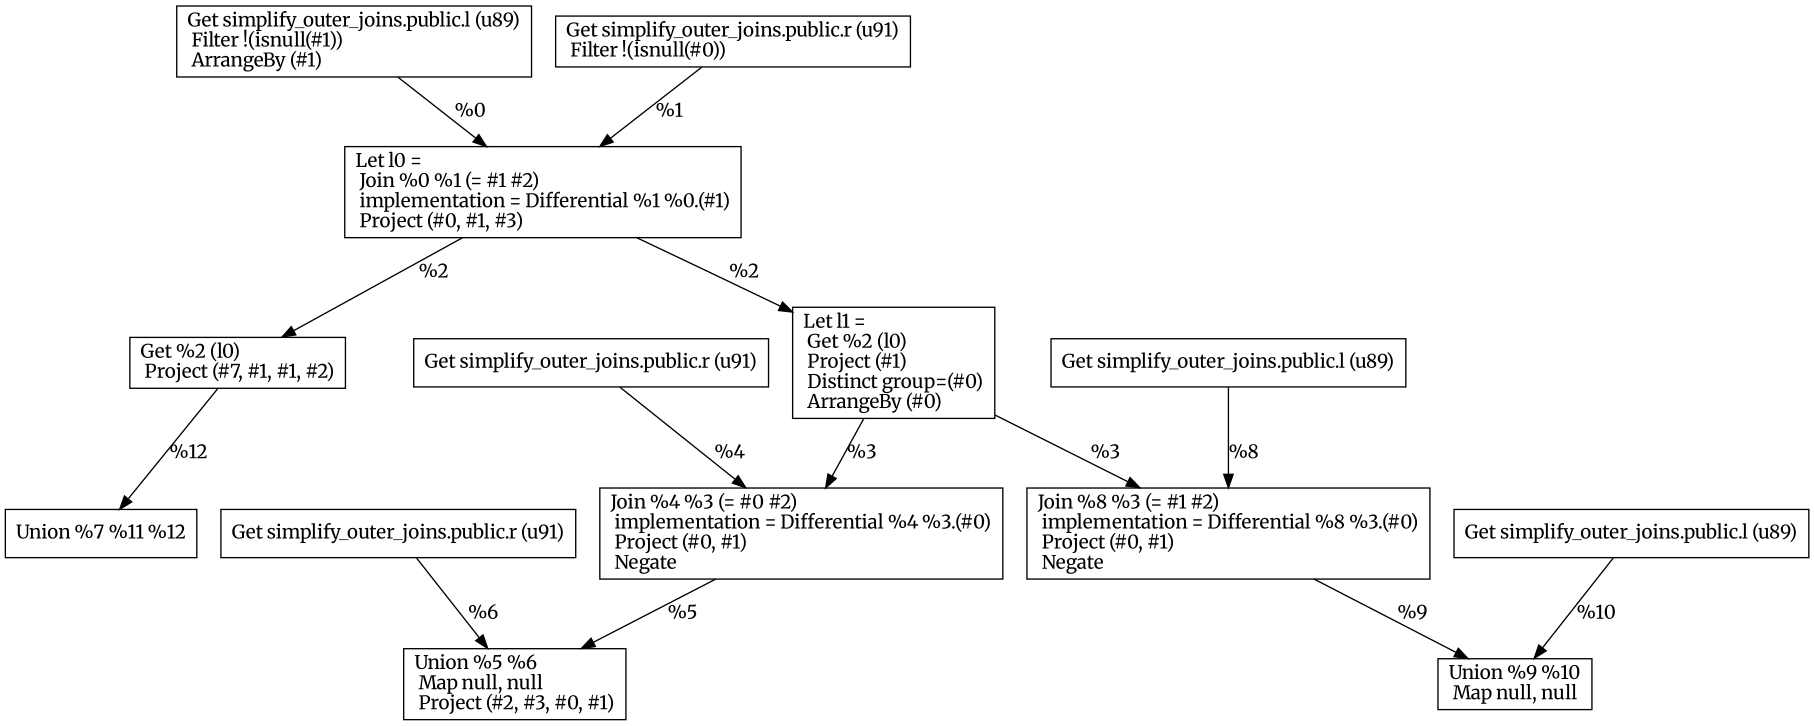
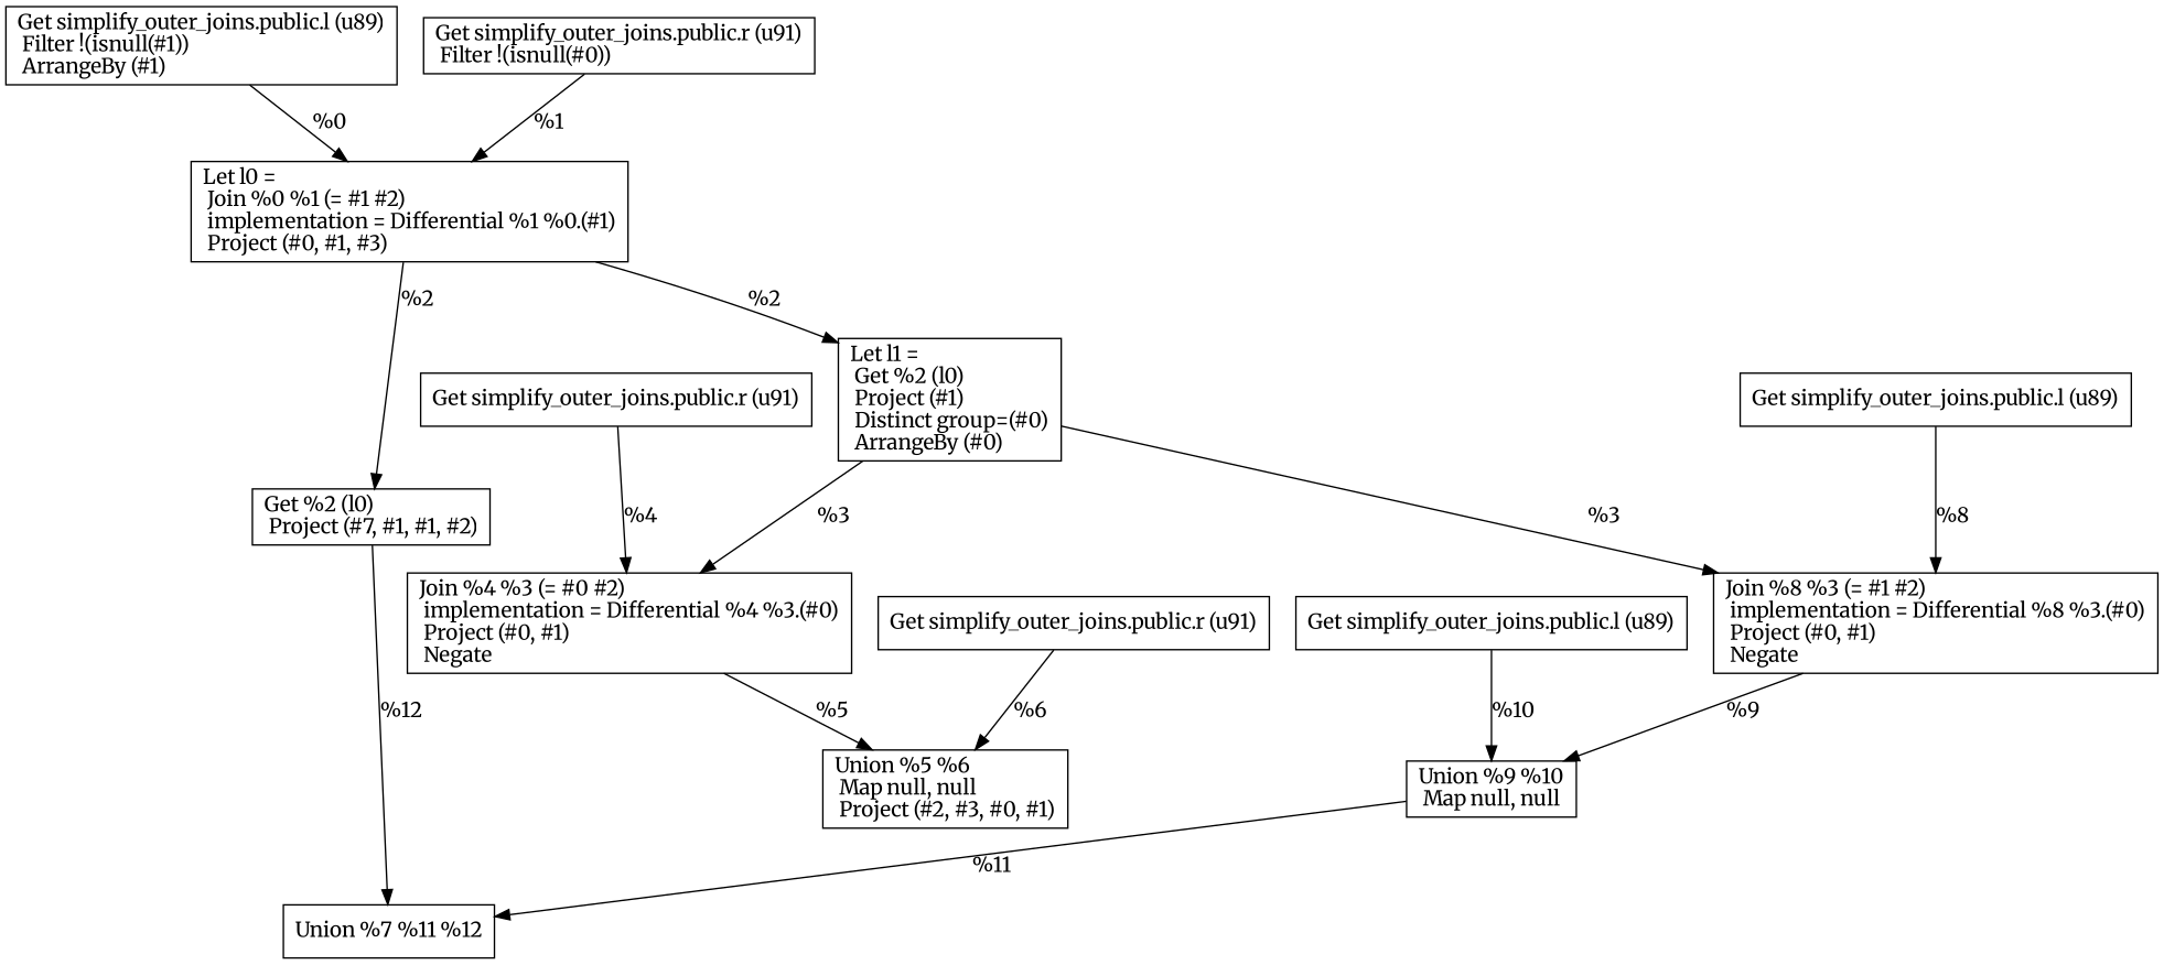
  digraph {
    fontname=Merriweather
    node [fontname=Merriweather shape=record]
    edge [fontname=Merriweather]
    n1 [label=" Get simplify_outer_joins.public.l (u89)\l Filter !(isnull(#1))\l ArrangeBy (#1)\l"]
    n2 [label="Let l0 =\l Join %0 %1 (= #1 #2)\l  implementation = Differential %1 %0.(#1)\l Project (#0, #1, #3)\l"]
    n3 [label="Let l1 =\l Get %2 (l0)\l Project (#1)\l Distinct group=(#0)\l ArrangeBy (#0)\l"]
    n4 [label=" Get %2 (l0)\l Project (#7, #1, #1, #2)\l"]
    n5 [label=" Get simplify_outer_joins.public.r (u91)\l Filter !(isnull(#0))\l"]
    n6 [label=" Join %4 %3 (= #0 #2)\l  implementation = Differential %4 %3.(#0)\l Project (#0, #1)\l Negate\l"]
    n7 [label=" Join %8 %3 (= #1 #2)\l  implementation = Differential %8 %3.(#0)\l Project (#0, #1)\l Negate\l"]
    n8 [label=" Union %7 %11 %12\l"]
    n9 [label=" Union %5 %6\l Map null, null\l Project (#2, #3, #0, #1)\l"]
    n10 [label=" Union %9 %10\l Map null, null\l"]
    n11 [label=" Get simplify_outer_joins.public.r (u91)\l"]
    n12 [label=" Get simplify_outer_joins.public.r (u91)\l"]
    n13 [label=" Get simplify_outer_joins.public.l (u89)\l"]
    n14 [label=" Get simplify_outer_joins.public.l (u89)\l"]
    n1 -> n2 [label="%0\l"]
    n2 -> n3 [label="%2\l"]
    n2 -> n4 [label="%2\l"]
    n3 -> n6 [label="%3\l"]
    n3 -> n7 [label="%3\l"]
    n4 -> n8 [label="%12\l"]
    n5 -> n2 [label="%1\l"]
    n6 -> n9 [label="%5\l"]
    n7 -> n10 [label="%9\l"]
+   n10 -> n8 [label="%11\l"]
    n11 -> n6 [label="%4\l"]
    n12 -> n9 [label="%6\l"]
    n13 -> n7 [label="%8\l"]
    n14 -> n10 [label="%10\l"]
  }
